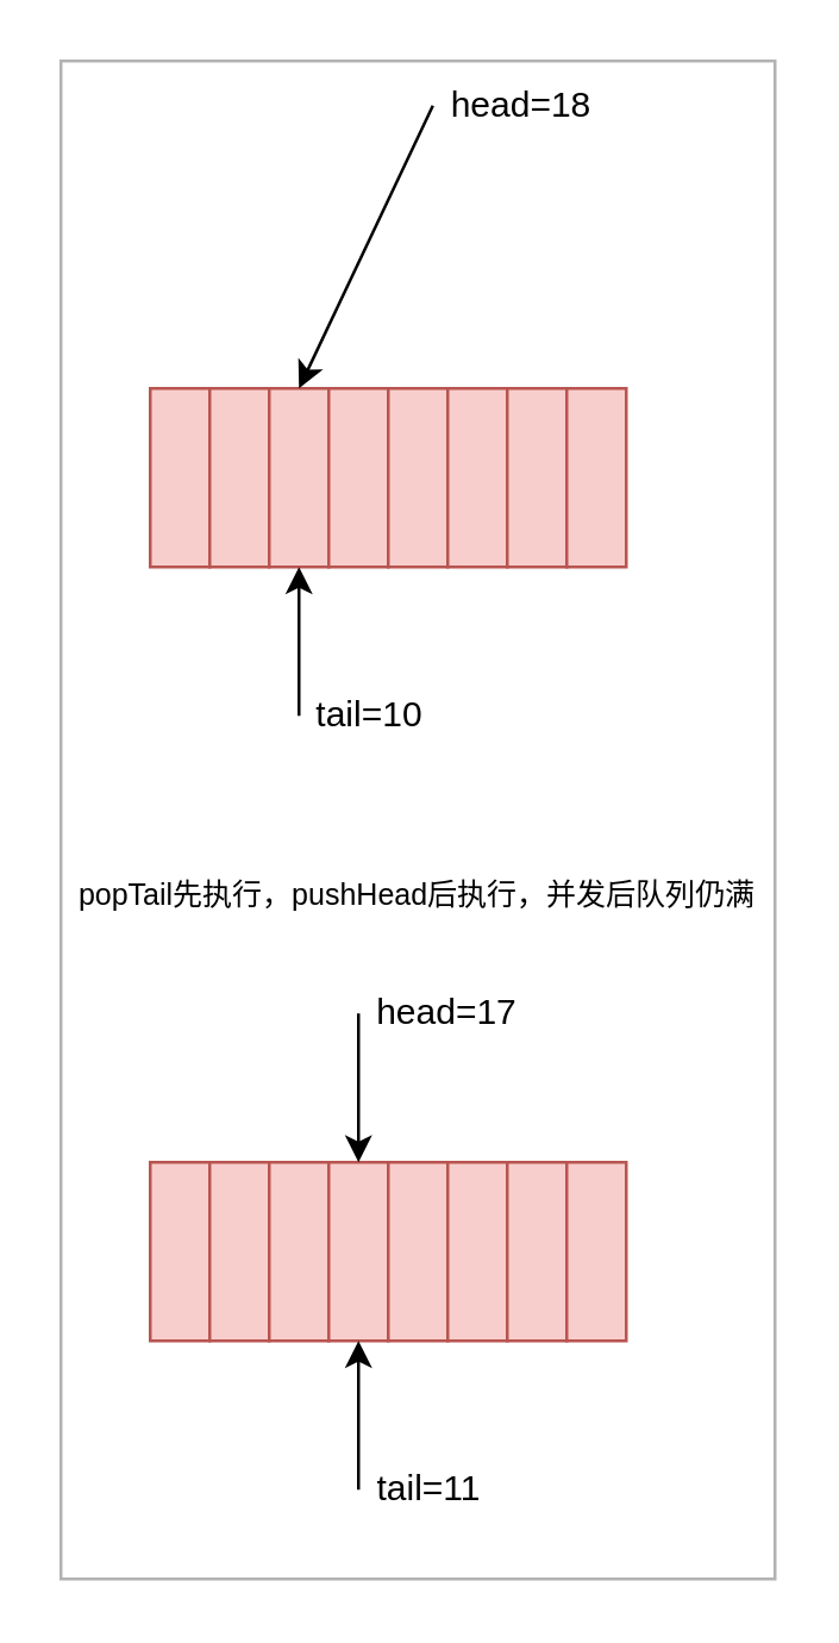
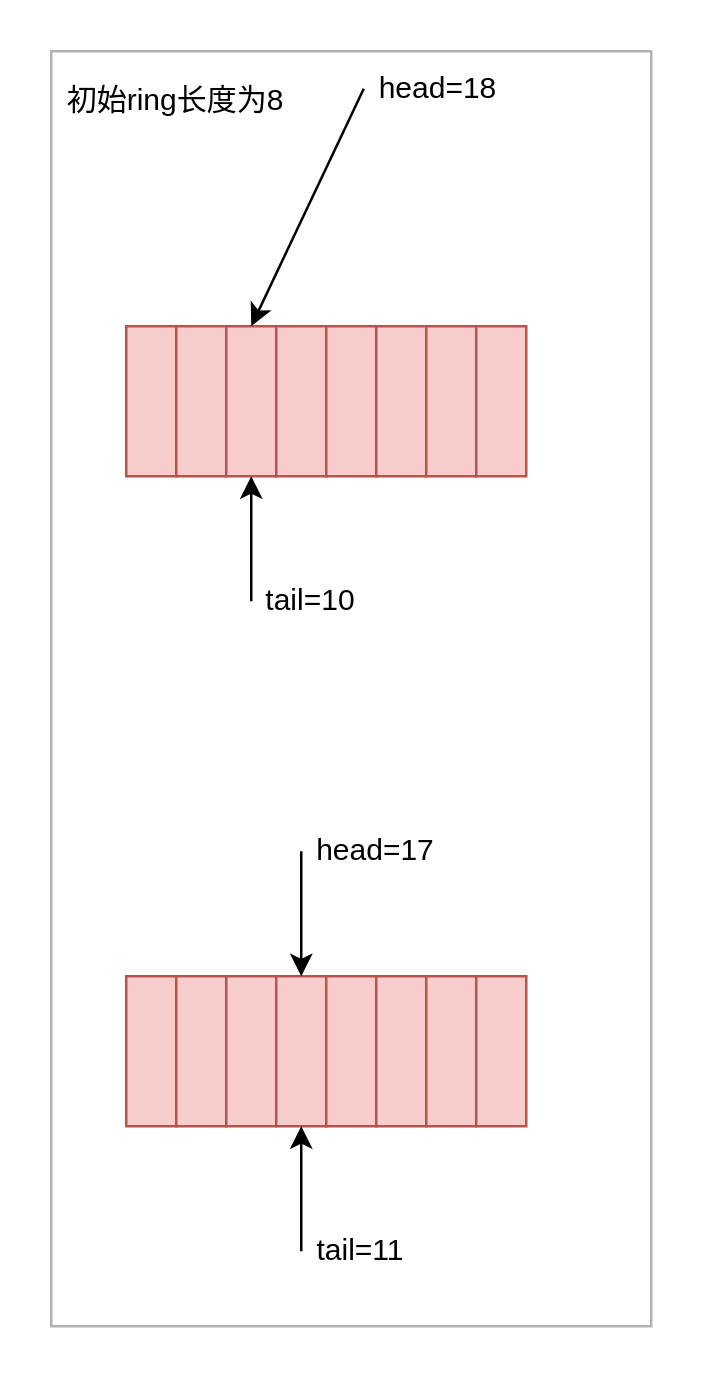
  <mxCell id="0" />
  <mxCell id="1" parent="0" />
  <mxCell id="2" value="" style="rounded=0;whiteSpace=wrap;html=1;opacity=30;strokeWidth=1;fillColor=#FFFFFF;strokeColor=#000000;" vertex="1" parent="1"><mxGeometry x="20" y="20" width="240" height="510" as="geometry" /></mxCell>
  <mxCell id="3" value="" style="rounded=0;whiteSpace=wrap;html=1;fillColor=#f8cecc;strokeColor=#b85450;" vertex="1" parent="1"><mxGeometry x="50" y="130" width="20" height="60" as="geometry" /></mxCell>
  <mxCell id="4" value="" style="rounded=0;whiteSpace=wrap;html=1;fillColor=#f8cecc;strokeColor=#b85450;" vertex="1" parent="1"><mxGeometry x="70" y="130" width="20" height="60" as="geometry" /></mxCell>
  <mxCell id="5" value="" style="rounded=0;whiteSpace=wrap;html=1;fillColor=#f8cecc;strokeColor=#b85450;" vertex="1" parent="1"><mxGeometry x="90" y="130" width="20" height="60" as="geometry" /></mxCell>
  <mxCell id="6" value="" style="rounded=0;whiteSpace=wrap;html=1;fillColor=#f8cecc;strokeColor=#b85450;" vertex="1" parent="1"><mxGeometry x="110" y="130" width="20" height="60" as="geometry" /></mxCell>
  <mxCell id="7" value="" style="rounded=0;whiteSpace=wrap;html=1;fillColor=#f8cecc;strokeColor=#b85450;" vertex="1" parent="1"><mxGeometry x="130" y="130" width="20" height="60" as="geometry" /></mxCell>
  <mxCell id="8" value="" style="rounded=0;whiteSpace=wrap;html=1;fillColor=#f8cecc;strokeColor=#b85450;" vertex="1" parent="1"><mxGeometry x="150" y="130" width="20" height="60" as="geometry" /></mxCell>
  <mxCell id="9" value="" style="rounded=0;whiteSpace=wrap;html=1;fillColor=#f8cecc;strokeColor=#b85450;" vertex="1" parent="1"><mxGeometry x="170" y="130" width="20" height="60" as="geometry" /></mxCell>
  <mxCell id="10" value="" style="rounded=0;whiteSpace=wrap;html=1;fillColor=#f8cecc;strokeColor=#b85450;" vertex="1" parent="1"><mxGeometry x="190" y="130" width="20" height="60" as="geometry" /></mxCell>
  <mxCell id="11" value="" style="endArrow=classic;html=1;entryX=0.5;entryY=0;entryDx=0;entryDy=0;exitX=0;exitY=0.5;exitDx=0;exitDy=0;" edge="1" parent="1" source="13" target="5"><mxGeometry width="50" height="50" relative="1" as="geometry"><mxPoint x="80" y="80" as="sourcePoint" /><mxPoint x="180" y="130" as="targetPoint" /></mxGeometry></mxCell>
  <mxCell id="12" value="" style="endArrow=classic;html=1;entryX=0.5;entryY=1;entryDx=0;entryDy=0;" edge="1" target="5" parent="1"><mxGeometry width="50" height="50" relative="1" as="geometry"><mxPoint x="100" y="240" as="sourcePoint" /><mxPoint x="109" y="270" as="targetPoint" /></mxGeometry></mxCell>
  <mxCell id="13" value="head=18" style="text;html=1;strokeColor=none;fillColor=none;align=center;verticalAlign=middle;whiteSpace=wrap;rounded=0;" vertex="1" parent="1"><mxGeometry x="145" y="25" width="60" height="20" as="geometry" /></mxCell>
  <mxCell id="14" value="tail=10" style="text;html=1;strokeColor=none;fillColor=none;align=center;verticalAlign=middle;whiteSpace=wrap;rounded=0;" vertex="1" parent="1"><mxGeometry x="100" y="230" width="48" height="20" as="geometry" /></mxCell>
- <mxCell id="16" value="popTail先执行，pushHead后执行，并发后队列仍满" style="text;html=1;strokeColor=none;fillColor=none;align=center;verticalAlign=middle;whiteSpace=wrap;rounded=0;opacity=30;fontSize=10;" vertex="1" parent="1"><mxGeometry x="20" y="280" width="240" height="40" as="geometry" /></mxCell>
+ <mxCell id="15" value="初始ring长度为8" style="text;html=1;strokeColor=none;fillColor=none;align=center;verticalAlign=middle;whiteSpace=wrap;rounded=0;opacity=30;" vertex="1" parent="1"><mxGeometry x="20" y="20" width="100" height="40" as="geometry" /></mxCell>
  <mxCell id="17" value="" style="rounded=0;whiteSpace=wrap;html=1;fillColor=#f8cecc;strokeColor=#b85450;" vertex="1" parent="1"><mxGeometry x="50" y="390" width="20" height="60" as="geometry" /></mxCell>
  <mxCell id="18" value="" style="rounded=0;whiteSpace=wrap;html=1;fillColor=#f8cecc;strokeColor=#b85450;" vertex="1" parent="1"><mxGeometry x="70" y="390" width="20" height="60" as="geometry" /></mxCell>
  <mxCell id="19" value="" style="rounded=0;whiteSpace=wrap;html=1;fillColor=#f8cecc;strokeColor=#b85450;gradientDirection=north;comic=0;" vertex="1" parent="1"><mxGeometry x="90" y="390" width="20" height="60" as="geometry" /></mxCell>
  <mxCell id="20" value="" style="rounded=0;whiteSpace=wrap;html=1;fillColor=#f8cecc;strokeColor=#b85450;" vertex="1" parent="1"><mxGeometry x="110" y="390" width="20" height="60" as="geometry" /></mxCell>
  <mxCell id="21" value="" style="rounded=0;whiteSpace=wrap;html=1;fillColor=#f8cecc;strokeColor=#b85450;" vertex="1" parent="1"><mxGeometry x="130" y="390" width="20" height="60" as="geometry" /></mxCell>
  <mxCell id="22" value="" style="rounded=0;whiteSpace=wrap;html=1;fillColor=#f8cecc;strokeColor=#b85450;" vertex="1" parent="1"><mxGeometry x="150" y="390" width="20" height="60" as="geometry" /></mxCell>
  <mxCell id="23" value="" style="rounded=0;whiteSpace=wrap;html=1;fillColor=#f8cecc;strokeColor=#b85450;" vertex="1" parent="1"><mxGeometry x="170" y="390" width="20" height="60" as="geometry" /></mxCell>
  <mxCell id="24" value="" style="rounded=0;whiteSpace=wrap;html=1;fillColor=#f8cecc;strokeColor=#b85450;" vertex="1" parent="1"><mxGeometry x="190" y="390" width="20" height="60" as="geometry" /></mxCell>
  <mxCell id="25" value="" style="endArrow=classic;html=1;entryX=0.5;entryY=0;entryDx=0;entryDy=0;exitX=0;exitY=0.5;exitDx=0;exitDy=0;" edge="1" source="27" target="20" parent="1"><mxGeometry width="50" height="50" relative="1" as="geometry"><mxPoint x="80" y="340" as="sourcePoint" /><mxPoint x="180" y="390" as="targetPoint" /></mxGeometry></mxCell>
  <mxCell id="26" value="" style="endArrow=classic;html=1;entryX=0.5;entryY=1;entryDx=0;entryDy=0;exitX=0;exitY=0.5;exitDx=0;exitDy=0;" edge="1" target="20" parent="1" source="28"><mxGeometry width="50" height="50" relative="1" as="geometry"><mxPoint x="100" y="500" as="sourcePoint" /><mxPoint x="109" y="530" as="targetPoint" /></mxGeometry></mxCell>
  <mxCell id="27" value="head=17" style="text;html=1;strokeColor=none;fillColor=none;align=center;verticalAlign=middle;whiteSpace=wrap;rounded=0;" vertex="1" parent="1"><mxGeometry x="120" y="330" width="60" height="20" as="geometry" /></mxCell>
  <mxCell id="28" value="tail=11" style="text;html=1;strokeColor=none;fillColor=none;align=center;verticalAlign=middle;whiteSpace=wrap;rounded=0;" vertex="1" parent="1"><mxGeometry x="120" y="490" width="48" height="20" as="geometry" /></mxCell>
